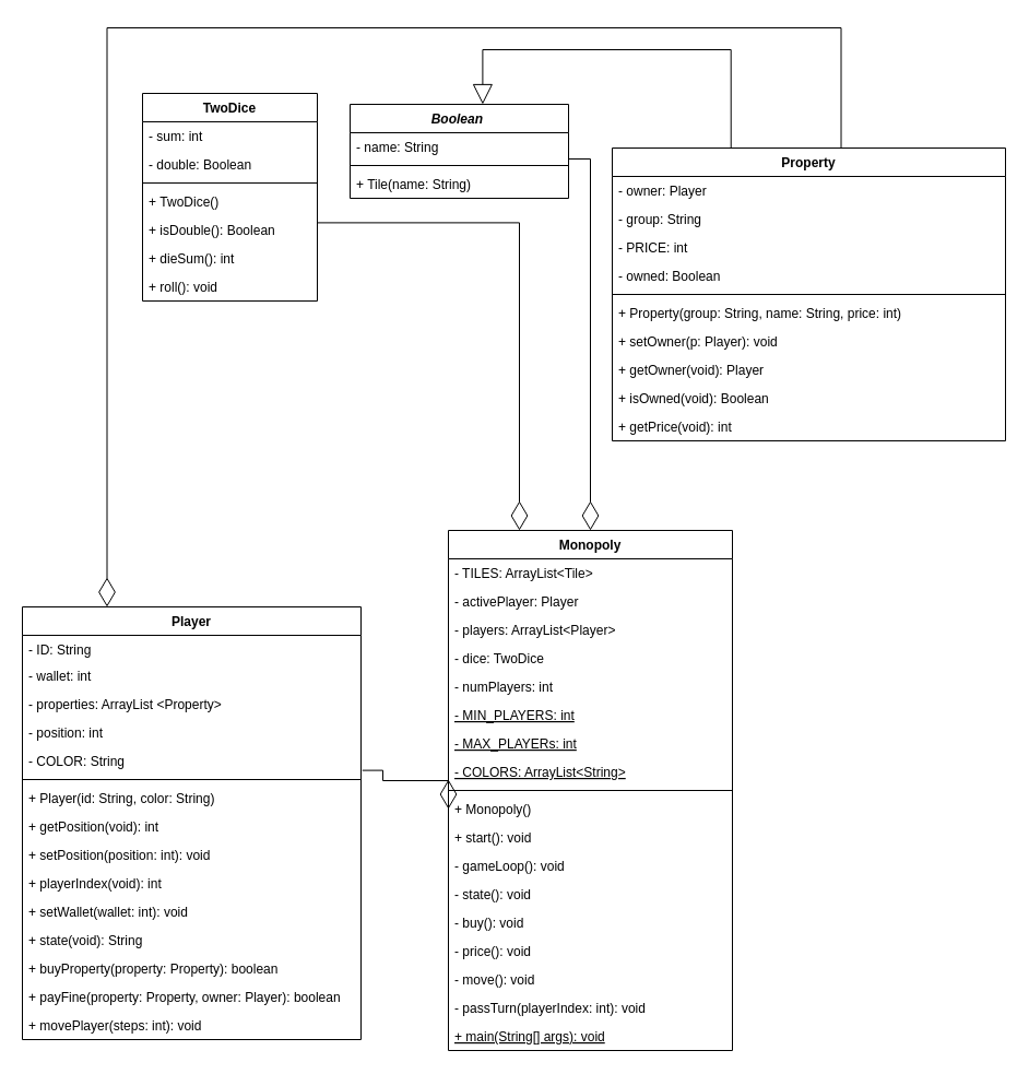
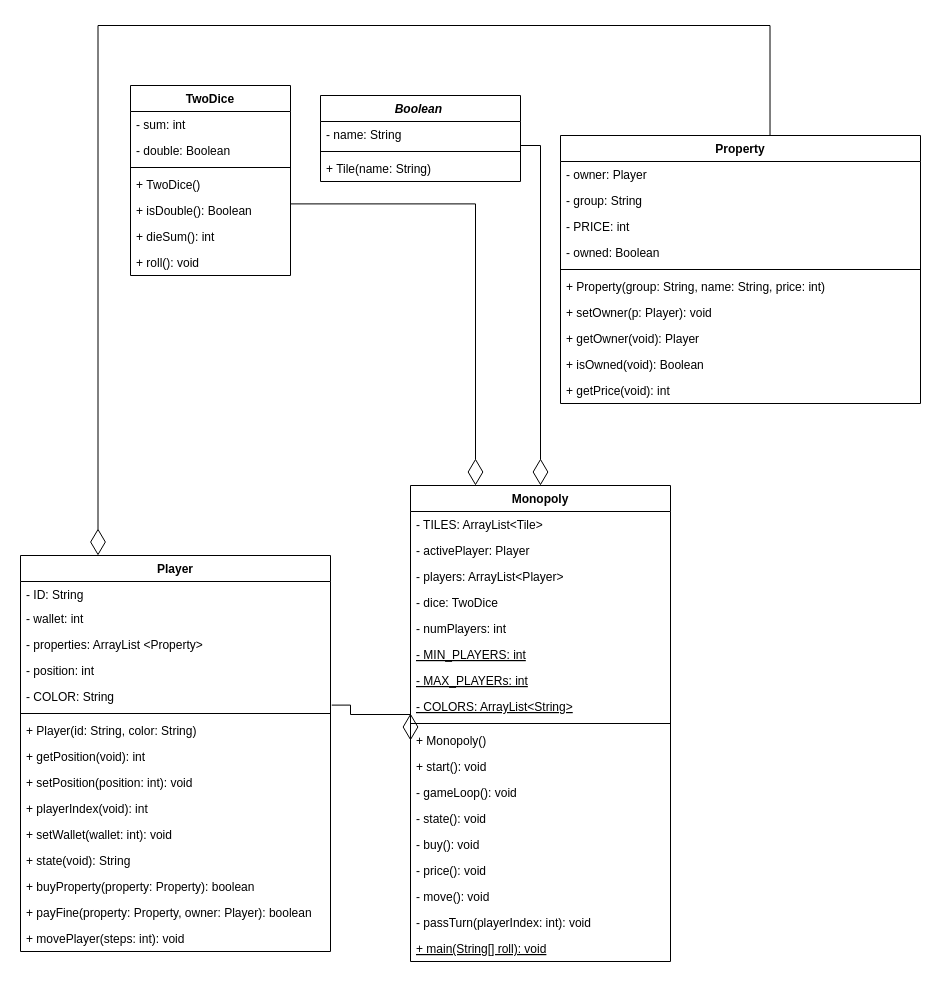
  <mxCell id="0" />
  <mxCell id="1" parent="0" />
  <mxCell id="2" value="Property" style="swimlane;fontStyle=1;align=center;verticalAlign=top;childLayout=stackLayout;horizontal=1;startSize=26;horizontalStack=0;resizeParent=1;resizeParentMax=0;resizeLast=0;collapsible=1;marginBottom=0;" parent="1" vertex="1"><mxGeometry x="560" y="130" width="360" height="268" as="geometry" /></mxCell>
  <mxCell id="3" value="- owner: Player" style="text;strokeColor=none;fillColor=none;align=left;verticalAlign=top;spacingLeft=4;spacingRight=4;overflow=hidden;rotatable=0;points=[[0,0.5],[1,0.5]];portConstraint=eastwest;" parent="2" vertex="1"><mxGeometry y="26" width="360" height="26" as="geometry" /></mxCell>
  <mxCell id="4" value="- group: String " style="text;strokeColor=none;fillColor=none;align=left;verticalAlign=top;spacingLeft=4;spacingRight=4;overflow=hidden;rotatable=0;points=[[0,0.5],[1,0.5]];portConstraint=eastwest;" parent="2" vertex="1"><mxGeometry y="52" width="360" height="26" as="geometry" /></mxCell>
  <mxCell id="5" value="- PRICE: int" style="text;strokeColor=none;fillColor=none;align=left;verticalAlign=top;spacingLeft=4;spacingRight=4;overflow=hidden;rotatable=0;points=[[0,0.5],[1,0.5]];portConstraint=eastwest;" parent="2" vertex="1"><mxGeometry y="78" width="360" height="26" as="geometry" /></mxCell>
  <mxCell id="6" value="- owned: Boolean " style="text;strokeColor=none;fillColor=none;align=left;verticalAlign=top;spacingLeft=4;spacingRight=4;overflow=hidden;rotatable=0;points=[[0,0.5],[1,0.5]];portConstraint=eastwest;" parent="2" vertex="1"><mxGeometry y="104" width="360" height="26" as="geometry" /></mxCell>
  <mxCell id="7" value="" style="line;strokeWidth=1;fillColor=none;align=left;verticalAlign=middle;spacingTop=-1;spacingLeft=3;spacingRight=3;rotatable=0;labelPosition=right;points=[];portConstraint=eastwest;" parent="2" vertex="1"><mxGeometry y="130" width="360" height="8" as="geometry" /></mxCell>
  <mxCell id="8" value="+ Property(group: String, name: String, price: int)" style="text;strokeColor=none;fillColor=none;align=left;verticalAlign=top;spacingLeft=4;spacingRight=4;overflow=hidden;rotatable=0;points=[[0,0.5],[1,0.5]];portConstraint=eastwest;" parent="2" vertex="1"><mxGeometry y="138" width="360" height="26" as="geometry" /></mxCell>
  <mxCell id="9" value="+ setOwner(p: Player): void" style="text;strokeColor=none;fillColor=none;align=left;verticalAlign=top;spacingLeft=4;spacingRight=4;overflow=hidden;rotatable=0;points=[[0,0.5],[1,0.5]];portConstraint=eastwest;" parent="2" vertex="1"><mxGeometry y="164" width="360" height="26" as="geometry" /></mxCell>
  <mxCell id="10" value="+ getOwner(void): Player" style="text;strokeColor=none;fillColor=none;align=left;verticalAlign=top;spacingLeft=4;spacingRight=4;overflow=hidden;rotatable=0;points=[[0,0.5],[1,0.5]];portConstraint=eastwest;" parent="2" vertex="1"><mxGeometry y="190" width="360" height="26" as="geometry" /></mxCell>
  <mxCell id="11" value="+ isOwned(void): Boolean" style="text;strokeColor=none;fillColor=none;align=left;verticalAlign=top;spacingLeft=4;spacingRight=4;overflow=hidden;rotatable=0;points=[[0,0.5],[1,0.5]];portConstraint=eastwest;" parent="2" vertex="1"><mxGeometry y="216" width="360" height="26" as="geometry" /></mxCell>
  <mxCell id="12" value="+ getPrice(void): int" style="text;strokeColor=none;fillColor=none;align=left;verticalAlign=top;spacingLeft=4;spacingRight=4;overflow=hidden;rotatable=0;points=[[0,0.5],[1,0.5]];portConstraint=eastwest;" parent="2" vertex="1"><mxGeometry y="242" width="360" height="26" as="geometry" /></mxCell>
  <mxCell id="13" value="Player" style="swimlane;fontStyle=1;align=center;verticalAlign=top;childLayout=stackLayout;horizontal=1;startSize=26;horizontalStack=0;resizeParent=1;resizeParentMax=0;resizeLast=0;collapsible=1;marginBottom=0;" parent="1" vertex="1"><mxGeometry x="20" y="550" width="310" height="396" as="geometry" /></mxCell>
  <mxCell id="14" value="- ID: String" style="text;strokeColor=none;fillColor=none;align=left;verticalAlign=top;spacingLeft=4;spacingRight=4;overflow=hidden;rotatable=0;points=[[0,0.5],[1,0.5]];portConstraint=eastwest;" parent="13" vertex="1"><mxGeometry y="26" width="310" height="24" as="geometry" /></mxCell>
  <mxCell id="15" value="- wallet: int" style="text;strokeColor=none;fillColor=none;align=left;verticalAlign=top;spacingLeft=4;spacingRight=4;overflow=hidden;rotatable=0;points=[[0,0.5],[1,0.5]];portConstraint=eastwest;" parent="13" vertex="1"><mxGeometry y="50" width="310" height="26" as="geometry" /></mxCell>
  <mxCell id="16" value="- properties: ArrayList &lt;Property&gt;" style="text;strokeColor=none;fillColor=none;align=left;verticalAlign=top;spacingLeft=4;spacingRight=4;overflow=hidden;rotatable=0;points=[[0,0.5],[1,0.5]];portConstraint=eastwest;" parent="13" vertex="1"><mxGeometry y="76" width="310" height="26" as="geometry" /></mxCell>
  <mxCell id="17" value="- position: int" style="text;strokeColor=none;fillColor=none;align=left;verticalAlign=top;spacingLeft=4;spacingRight=4;overflow=hidden;rotatable=0;points=[[0,0.5],[1,0.5]];portConstraint=eastwest;" parent="13" vertex="1"><mxGeometry y="102" width="310" height="26" as="geometry" /></mxCell>
  <mxCell id="18" value="- COLOR: String" style="text;strokeColor=none;fillColor=none;align=left;verticalAlign=top;spacingLeft=4;spacingRight=4;overflow=hidden;rotatable=0;points=[[0,0.5],[1,0.5]];portConstraint=eastwest;" parent="13" vertex="1"><mxGeometry y="128" width="310" height="26" as="geometry" /></mxCell>
  <mxCell id="19" value="" style="line;strokeWidth=1;fillColor=none;align=left;verticalAlign=middle;spacingTop=-1;spacingLeft=3;spacingRight=3;rotatable=0;labelPosition=right;points=[];portConstraint=eastwest;" parent="13" vertex="1"><mxGeometry y="154" width="310" height="8" as="geometry" /></mxCell>
  <mxCell id="20" value="+ Player(id: String, color: String)" style="text;strokeColor=none;fillColor=none;align=left;verticalAlign=top;spacingLeft=4;spacingRight=4;overflow=hidden;rotatable=0;points=[[0,0.5],[1,0.5]];portConstraint=eastwest;" parent="13" vertex="1"><mxGeometry y="162" width="310" height="26" as="geometry" /></mxCell>
  <mxCell id="21" value="+ getPosition(void): int" style="text;strokeColor=none;fillColor=none;align=left;verticalAlign=top;spacingLeft=4;spacingRight=4;overflow=hidden;rotatable=0;points=[[0,0.5],[1,0.5]];portConstraint=eastwest;" parent="13" vertex="1"><mxGeometry y="188" width="310" height="26" as="geometry" /></mxCell>
  <mxCell id="22" value="+ setPosition(position: int): void" style="text;strokeColor=none;fillColor=none;align=left;verticalAlign=top;spacingLeft=4;spacingRight=4;overflow=hidden;rotatable=0;points=[[0,0.5],[1,0.5]];portConstraint=eastwest;" parent="13" vertex="1"><mxGeometry y="214" width="310" height="26" as="geometry" /></mxCell>
  <mxCell id="23" value="+ playerIndex(void): int" style="text;strokeColor=none;fillColor=none;align=left;verticalAlign=top;spacingLeft=4;spacingRight=4;overflow=hidden;rotatable=0;points=[[0,0.5],[1,0.5]];portConstraint=eastwest;" parent="13" vertex="1"><mxGeometry y="240" width="310" height="26" as="geometry" /></mxCell>
  <mxCell id="24" value="+ setWallet(wallet: int): void" style="text;strokeColor=none;fillColor=none;align=left;verticalAlign=top;spacingLeft=4;spacingRight=4;overflow=hidden;rotatable=0;points=[[0,0.5],[1,0.5]];portConstraint=eastwest;" parent="13" vertex="1"><mxGeometry y="266" width="310" height="26" as="geometry" /></mxCell>
  <mxCell id="25" value="+ state(void): String" style="text;strokeColor=none;fillColor=none;align=left;verticalAlign=top;spacingLeft=4;spacingRight=4;overflow=hidden;rotatable=0;points=[[0,0.5],[1,0.5]];portConstraint=eastwest;" parent="13" vertex="1"><mxGeometry y="292" width="310" height="26" as="geometry" /></mxCell>
  <mxCell id="26" value="+ buyProperty(property: Property): boolean" style="text;strokeColor=none;fillColor=none;align=left;verticalAlign=top;spacingLeft=4;spacingRight=4;overflow=hidden;rotatable=0;points=[[0,0.5],[1,0.5]];portConstraint=eastwest;" parent="13" vertex="1"><mxGeometry y="318" width="310" height="26" as="geometry" /></mxCell>
  <mxCell id="27" value="+ payFine(property: Property, owner: Player): boolean" style="text;strokeColor=none;fillColor=none;align=left;verticalAlign=top;spacingLeft=4;spacingRight=4;overflow=hidden;rotatable=0;points=[[0,0.5],[1,0.5]];portConstraint=eastwest;" parent="13" vertex="1"><mxGeometry y="344" width="310" height="26" as="geometry" /></mxCell>
  <mxCell id="28" value="+ movePlayer(steps: int): void" style="text;strokeColor=none;fillColor=none;align=left;verticalAlign=top;spacingLeft=4;spacingRight=4;overflow=hidden;rotatable=0;points=[[0,0.5],[1,0.5]];portConstraint=eastwest;" parent="13" vertex="1"><mxGeometry y="370" width="310" height="26" as="geometry" /></mxCell>
  <mxCell id="29" value="Boolean " style="swimlane;fontStyle=3;align=center;verticalAlign=top;childLayout=stackLayout;horizontal=1;startSize=26;horizontalStack=0;resizeParent=1;resizeParentMax=0;resizeLast=0;collapsible=1;marginBottom=0;" parent="1" vertex="1"><mxGeometry x="320" y="90" width="200" height="86" as="geometry" /></mxCell>
  <mxCell id="30" value="- name: String " style="text;strokeColor=none;fillColor=none;align=left;verticalAlign=top;spacingLeft=4;spacingRight=4;overflow=hidden;rotatable=0;points=[[0,0.5],[1,0.5]];portConstraint=eastwest;" parent="29" vertex="1"><mxGeometry y="26" width="200" height="26" as="geometry" /></mxCell>
  <mxCell id="31" value="" style="line;strokeWidth=1;fillColor=none;align=left;verticalAlign=middle;spacingTop=-1;spacingLeft=3;spacingRight=3;rotatable=0;labelPosition=right;points=[];portConstraint=eastwest;" parent="29" vertex="1"><mxGeometry y="52" width="200" height="8" as="geometry" /></mxCell>
  <mxCell id="32" value="+ Tile(name: String)" style="text;strokeColor=none;fillColor=none;align=left;verticalAlign=top;spacingLeft=4;spacingRight=4;overflow=hidden;rotatable=0;points=[[0,0.5],[1,0.5]];portConstraint=eastwest;" parent="29" vertex="1"><mxGeometry y="60" width="200" height="26" as="geometry" /></mxCell>
  <mxCell id="33" value="Monopoly" style="swimlane;fontStyle=1;align=center;verticalAlign=top;childLayout=stackLayout;horizontal=1;startSize=26;horizontalStack=0;resizeParent=1;resizeParentMax=0;resizeLast=0;collapsible=1;marginBottom=0;" parent="1" vertex="1"><mxGeometry x="410" y="480" width="260" height="476" as="geometry" /></mxCell>
  <mxCell id="34" value="- TILES: ArrayList&lt;Tile&gt;" style="text;strokeColor=none;fillColor=none;align=left;verticalAlign=top;spacingLeft=4;spacingRight=4;overflow=hidden;rotatable=0;points=[[0,0.5],[1,0.5]];portConstraint=eastwest;" parent="33" vertex="1"><mxGeometry y="26" width="260" height="26" as="geometry" /></mxCell>
  <mxCell id="35" value="- activePlayer: Player" style="text;strokeColor=none;fillColor=none;align=left;verticalAlign=top;spacingLeft=4;spacingRight=4;overflow=hidden;rotatable=0;points=[[0,0.5],[1,0.5]];portConstraint=eastwest;" parent="33" vertex="1"><mxGeometry y="52" width="260" height="26" as="geometry" /></mxCell>
  <mxCell id="36" value="- players: ArrayList&lt;Player&gt;" style="text;strokeColor=none;fillColor=none;align=left;verticalAlign=top;spacingLeft=4;spacingRight=4;overflow=hidden;rotatable=0;points=[[0,0.5],[1,0.5]];portConstraint=eastwest;" parent="33" vertex="1"><mxGeometry y="78" width="260" height="26" as="geometry" /></mxCell>
  <mxCell id="37" value="- dice: TwoDice" style="text;strokeColor=none;fillColor=none;align=left;verticalAlign=top;spacingLeft=4;spacingRight=4;overflow=hidden;rotatable=0;points=[[0,0.5],[1,0.5]];portConstraint=eastwest;" parent="33" vertex="1"><mxGeometry y="104" width="260" height="26" as="geometry" /></mxCell>
  <mxCell id="38" value="- numPlayers: int" style="text;strokeColor=none;fillColor=none;align=left;verticalAlign=top;spacingLeft=4;spacingRight=4;overflow=hidden;rotatable=0;points=[[0,0.5],[1,0.5]];portConstraint=eastwest;" vertex="1" parent="33"><mxGeometry y="130" width="260" height="26" as="geometry" /></mxCell>
  <mxCell id="39" value="- MIN_PLAYERS: int" style="text;strokeColor=none;fillColor=none;align=left;verticalAlign=top;spacingLeft=4;spacingRight=4;overflow=hidden;rotatable=0;points=[[0,0.5],[1,0.5]];portConstraint=eastwest;fontStyle=4" parent="33" vertex="1"><mxGeometry y="156" width="260" height="26" as="geometry" /></mxCell>
  <mxCell id="40" value="- MAX_PLAYERs: int" style="text;strokeColor=none;fillColor=none;align=left;verticalAlign=top;spacingLeft=4;spacingRight=4;overflow=hidden;rotatable=0;points=[[0,0.5],[1,0.5]];portConstraint=eastwest;fontStyle=4" parent="33" vertex="1"><mxGeometry y="182" width="260" height="26" as="geometry" /></mxCell>
  <mxCell id="41" value="- COLORS: ArrayList&lt;String&gt;" style="text;strokeColor=none;fillColor=none;align=left;verticalAlign=top;spacingLeft=4;spacingRight=4;overflow=hidden;rotatable=0;points=[[0,0.5],[1,0.5]];portConstraint=eastwest;fontStyle=4" parent="33" vertex="1"><mxGeometry y="208" width="260" height="26" as="geometry" /></mxCell>
  <mxCell id="42" value="" style="line;strokeWidth=1;fillColor=none;align=left;verticalAlign=middle;spacingTop=-1;spacingLeft=3;spacingRight=3;rotatable=0;labelPosition=right;points=[];portConstraint=eastwest;" parent="33" vertex="1"><mxGeometry y="234" width="260" height="8" as="geometry" /></mxCell>
  <mxCell id="43" value="+ Monopoly()" style="text;strokeColor=none;fillColor=none;align=left;verticalAlign=top;spacingLeft=4;spacingRight=4;overflow=hidden;rotatable=0;points=[[0,0.5],[1,0.5]];portConstraint=eastwest;" parent="33" vertex="1"><mxGeometry y="242" width="260" height="26" as="geometry" /></mxCell>
  <mxCell id="44" value="+ start(): void" style="text;strokeColor=none;fillColor=none;align=left;verticalAlign=top;spacingLeft=4;spacingRight=4;overflow=hidden;rotatable=0;points=[[0,0.5],[1,0.5]];portConstraint=eastwest;" parent="33" vertex="1"><mxGeometry y="268" width="260" height="26" as="geometry" /></mxCell>
  <mxCell id="45" value="- gameLoop(): void" style="text;strokeColor=none;fillColor=none;align=left;verticalAlign=top;spacingLeft=4;spacingRight=4;overflow=hidden;rotatable=0;points=[[0,0.5],[1,0.5]];portConstraint=eastwest;" vertex="1" parent="33"><mxGeometry y="294" width="260" height="26" as="geometry" /></mxCell>
  <mxCell id="46" value="- state(): void" style="text;strokeColor=none;fillColor=none;align=left;verticalAlign=top;spacingLeft=4;spacingRight=4;overflow=hidden;rotatable=0;points=[[0,0.5],[1,0.5]];portConstraint=eastwest;" vertex="1" parent="33"><mxGeometry y="320" width="260" height="26" as="geometry" /></mxCell>
  <mxCell id="47" value="- buy(): void" style="text;strokeColor=none;fillColor=none;align=left;verticalAlign=top;spacingLeft=4;spacingRight=4;overflow=hidden;rotatable=0;points=[[0,0.5],[1,0.5]];portConstraint=eastwest;" parent="33" vertex="1"><mxGeometry y="346" width="260" height="26" as="geometry" /></mxCell>
  <mxCell id="48" value="- price(): void " style="text;strokeColor=none;fillColor=none;align=left;verticalAlign=top;spacingLeft=4;spacingRight=4;overflow=hidden;rotatable=0;points=[[0,0.5],[1,0.5]];portConstraint=eastwest;" parent="33" vertex="1"><mxGeometry y="372" width="260" height="26" as="geometry" /></mxCell>
  <mxCell id="49" value="- move(): void" style="text;strokeColor=none;fillColor=none;align=left;verticalAlign=top;spacingLeft=4;spacingRight=4;overflow=hidden;rotatable=0;points=[[0,0.5],[1,0.5]];portConstraint=eastwest;" parent="33" vertex="1"><mxGeometry y="398" width="260" height="26" as="geometry" /></mxCell>
  <mxCell id="50" value="- passTurn(playerIndex: int): void " style="text;strokeColor=none;fillColor=none;align=left;verticalAlign=top;spacingLeft=4;spacingRight=4;overflow=hidden;rotatable=0;points=[[0,0.5],[1,0.5]];portConstraint=eastwest;" parent="33" vertex="1"><mxGeometry y="424" width="260" height="26" as="geometry" /></mxCell>
- <mxCell id="51" value="+ main(String[] args): void" style="text;strokeColor=none;fillColor=none;align=left;verticalAlign=top;spacingLeft=4;spacingRight=4;overflow=hidden;rotatable=0;points=[[0,0.5],[1,0.5]];portConstraint=eastwest;fontStyle=4" parent="33" vertex="1"><mxGeometry y="450" width="260" height="26" as="geometry" /></mxCell>
+ <mxCell id="51" value="+ main(String[] roll): void" style="text;strokeColor=none;fillColor=none;align=left;verticalAlign=top;spacingLeft=4;spacingRight=4;overflow=hidden;rotatable=0;points=[[0,0.5],[1,0.5]];portConstraint=eastwest;fontStyle=4" parent="33" vertex="1"><mxGeometry y="450" width="260" height="26" as="geometry" /></mxCell>
  <mxCell id="52" value="TwoDice" style="swimlane;fontStyle=1;align=center;verticalAlign=top;childLayout=stackLayout;horizontal=1;startSize=26;horizontalStack=0;resizeParent=1;resizeParentMax=0;resizeLast=0;collapsible=1;marginBottom=0;" parent="1" vertex="1"><mxGeometry x="130" y="80" width="160" height="190" as="geometry" /></mxCell>
  <mxCell id="53" value="- sum: int&#10;" style="text;strokeColor=none;fillColor=none;align=left;verticalAlign=top;spacingLeft=4;spacingRight=4;overflow=hidden;rotatable=0;points=[[0,0.5],[1,0.5]];portConstraint=eastwest;" parent="52" vertex="1"><mxGeometry y="26" width="160" height="26" as="geometry" /></mxCell>
  <mxCell id="54" value="- double: Boolean&#10;" style="text;strokeColor=none;fillColor=none;align=left;verticalAlign=top;spacingLeft=4;spacingRight=4;overflow=hidden;rotatable=0;points=[[0,0.5],[1,0.5]];portConstraint=eastwest;" parent="52" vertex="1"><mxGeometry y="52" width="160" height="26" as="geometry" /></mxCell>
  <mxCell id="55" value="" style="line;strokeWidth=1;fillColor=none;align=left;verticalAlign=middle;spacingTop=-1;spacingLeft=3;spacingRight=3;rotatable=0;labelPosition=right;points=[];portConstraint=eastwest;" parent="52" vertex="1"><mxGeometry y="78" width="160" height="8" as="geometry" /></mxCell>
  <mxCell id="56" value="+ TwoDice()" style="text;strokeColor=none;fillColor=none;align=left;verticalAlign=top;spacingLeft=4;spacingRight=4;overflow=hidden;rotatable=0;points=[[0,0.5],[1,0.5]];portConstraint=eastwest;fontStyle=0" parent="52" vertex="1"><mxGeometry y="86" width="160" height="26" as="geometry" /></mxCell>
  <mxCell id="57" value="+ isDouble(): Boolean" style="text;strokeColor=none;fillColor=none;align=left;verticalAlign=top;spacingLeft=4;spacingRight=4;overflow=hidden;rotatable=0;points=[[0,0.5],[1,0.5]];portConstraint=eastwest;" parent="52" vertex="1"><mxGeometry y="112" width="160" height="26" as="geometry" /></mxCell>
  <mxCell id="58" value="+ dieSum(): int" style="text;strokeColor=none;fillColor=none;align=left;verticalAlign=top;spacingLeft=4;spacingRight=4;overflow=hidden;rotatable=0;points=[[0,0.5],[1,0.5]];portConstraint=eastwest;" parent="52" vertex="1"><mxGeometry y="138" width="160" height="26" as="geometry" /></mxCell>
  <mxCell id="59" value="+ roll(): void" style="text;strokeColor=none;fillColor=none;align=left;verticalAlign=top;spacingLeft=4;spacingRight=4;overflow=hidden;rotatable=0;points=[[0,0.5],[1,0.5]];portConstraint=eastwest;" parent="52" vertex="1"><mxGeometry y="164" width="160" height="26" as="geometry" /></mxCell>
- <mxCell id="60" value="" style="endArrow=block;endSize=16;endFill=0;html=1;rounded=0;edgeStyle=orthogonalEdgeStyle;entryX=0.607;entryY=0;entryDx=0;entryDy=0;entryPerimeter=0;exitX=0.302;exitY=-0.001;exitDx=0;exitDy=0;exitPerimeter=0;" parent="1" source="2" target="29" edge="1"><mxGeometry width="160" relative="1" as="geometry"><mxPoint x="435" y="79" as="sourcePoint" /><mxPoint x="595" y="79" as="targetPoint" /><Array as="points"><mxPoint x="669" y="40" /><mxPoint x="441" y="40" /></Array></mxGeometry></mxCell>
  <mxCell id="61" value="" style="endArrow=diamondThin;endFill=0;endSize=24;html=1;rounded=0;edgeStyle=orthogonalEdgeStyle;entryX=0.5;entryY=0;entryDx=0;entryDy=0;exitX=0.998;exitY=0.923;exitDx=0;exitDy=0;exitPerimeter=0;" parent="1" source="30" target="33" edge="1"><mxGeometry width="160" relative="1" as="geometry"><mxPoint x="410" y="230" as="sourcePoint" /><mxPoint x="490" y="263.5" as="targetPoint" /><Array as="points"><mxPoint x="540" y="140" /></Array></mxGeometry></mxCell>
  <mxCell id="62" value="" style="endArrow=diamondThin;endFill=0;endSize=24;html=1;rounded=0;edgeStyle=orthogonalEdgeStyle;entryX=0.25;entryY=0;entryDx=0;entryDy=0;exitX=1.003;exitY=0.246;exitDx=0;exitDy=0;exitPerimeter=0;" parent="1" source="57" target="33" edge="1"><mxGeometry width="160" relative="1" as="geometry"><mxPoint x="475" y="280" as="sourcePoint" /><mxPoint x="345" y="290" as="targetPoint" /><Array as="points"><mxPoint x="475" y="198" /></Array></mxGeometry></mxCell>
  <mxCell id="63" value="" style="endArrow=diamondThin;endFill=0;endSize=24;html=1;rounded=0;edgeStyle=orthogonalEdgeStyle;entryX=0;entryY=0.5;entryDx=0;entryDy=0;exitX=1.004;exitY=0.831;exitDx=0;exitDy=0;exitPerimeter=0;" parent="1" source="18" target="43" edge="1"><mxGeometry width="160" relative="1" as="geometry"><mxPoint x="300" y="675" as="sourcePoint" /><mxPoint x="314.52" y="398" as="targetPoint" /><Array as="points"><mxPoint x="350" y="700" /><mxPoint x="350" y="709" /></Array></mxGeometry></mxCell>
  <mxCell id="64" value="" style="endArrow=diamondThin;endFill=0;endSize=24;html=1;rounded=0;edgeStyle=orthogonalEdgeStyle;entryX=0.25;entryY=0;entryDx=0;entryDy=0;exitX=0.582;exitY=0;exitDx=0;exitDy=0;exitPerimeter=0;" parent="1" source="2" target="13" edge="1"><mxGeometry width="160" relative="1" as="geometry"><mxPoint x="760" y="-20" as="sourcePoint" /><mxPoint x="110" y="290" as="targetPoint" /><Array as="points"><mxPoint x="770" y="20" /><mxPoint x="97" y="20" /></Array></mxGeometry></mxCell>
